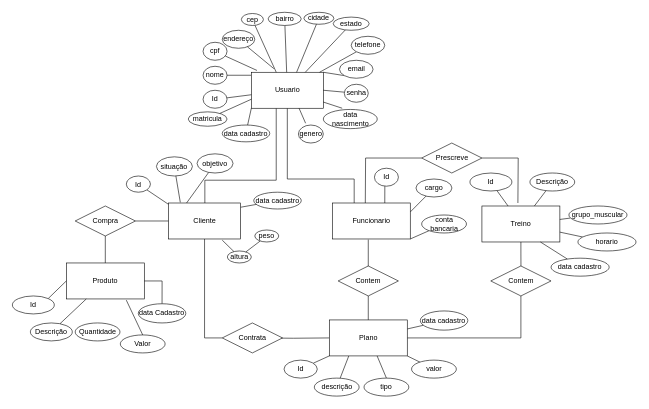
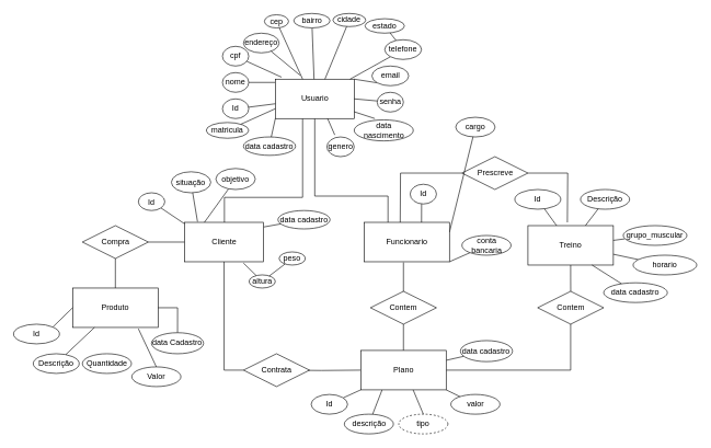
  <mxCell id="0" />
  <mxCell id="1" parent="0" />
  <mxCell id="2" style="edgeStyle=orthogonalEdgeStyle;rounded=0;orthogonalLoop=1;jettySize=auto;html=1;endArrow=none;endFill=0;" parent="1" source="3" edge="1"><mxGeometry relative="1" as="geometry"><mxPoint x="863" y="338" as="targetPoint" /></mxGeometry></mxCell>
  <mxCell id="3" value="Prescreve" style="rhombus;whiteSpace=wrap;html=1;" parent="1" vertex="1"><mxGeometry x="702.5" y="238" width="100.5" height="50" as="geometry" /></mxCell>
  <mxCell id="4" style="edgeStyle=orthogonalEdgeStyle;rounded=0;orthogonalLoop=1;jettySize=auto;html=1;exitX=0;exitY=0.5;exitDx=0;exitDy=0;entryX=0.417;entryY=-0.067;entryDx=0;entryDy=0;entryPerimeter=0;endArrow=none;endFill=0;" parent="1" source="3" edge="1"><mxGeometry relative="1" as="geometry"><mxPoint x="608.54" y="339.65" as="targetPoint" /></mxGeometry></mxCell>
  <mxCell id="5" style="edgeStyle=orthogonalEdgeStyle;rounded=0;orthogonalLoop=1;jettySize=auto;html=1;endArrow=none;endFill=0;" parent="1" edge="1"><mxGeometry relative="1" as="geometry"><mxPoint x="613.5" y="476.191" as="sourcePoint" /><mxPoint x="613.5" y="399" as="targetPoint" /><Array as="points"><mxPoint x="613.5" y="399" /></Array></mxGeometry></mxCell>
  <mxCell id="6" value="" style="edgeStyle=orthogonalEdgeStyle;rounded=0;orthogonalLoop=1;jettySize=auto;html=1;endArrow=none;endFill=0;" parent="1" source="7" target="19" edge="1"><mxGeometry relative="1" as="geometry" /></mxCell>
  <mxCell id="7" value="Treino" style="rounded=0;whiteSpace=wrap;html=1;" parent="1" vertex="1"><mxGeometry x="803" y="343" width="130" height="60" as="geometry" /></mxCell>
  <mxCell id="8" style="edgeStyle=orthogonalEdgeStyle;rounded=0;orthogonalLoop=1;jettySize=auto;html=1;exitX=0.5;exitY=0;exitDx=0;exitDy=0;entryX=0.5;entryY=1;entryDx=0;entryDy=0;endArrow=none;endFill=0;" parent="1" source="78" target="15" edge="1"><mxGeometry relative="1" as="geometry" /></mxCell>
  <mxCell id="9" style="edgeStyle=orthogonalEdgeStyle;rounded=0;orthogonalLoop=1;jettySize=auto;html=1;entryX=0.5;entryY=1;entryDx=0;entryDy=0;endArrow=none;endFill=0;" parent="1" source="78" target="19" edge="1"><mxGeometry relative="1" as="geometry" /></mxCell>
  <mxCell id="10" value="" style="edgeStyle=orthogonalEdgeStyle;rounded=0;orthogonalLoop=1;jettySize=auto;html=1;endArrow=none;endFill=0;" parent="1" source="11" target="18" edge="1"><mxGeometry relative="1" as="geometry"><Array as="points"><mxPoint x="175" y="418" /><mxPoint x="175" y="418" /></Array></mxGeometry></mxCell>
  <mxCell id="11" value="Produto" style="rounded=0;whiteSpace=wrap;html=1;" parent="1" vertex="1"><mxGeometry x="110" y="438" width="130" height="60" as="geometry" /></mxCell>
  <mxCell id="12" value="" style="edgeStyle=orthogonalEdgeStyle;rounded=0;orthogonalLoop=1;jettySize=auto;html=1;endArrow=none;endFill=0;" parent="1" source="14" target="18" edge="1"><mxGeometry relative="1" as="geometry" /></mxCell>
  <mxCell id="13" style="edgeStyle=orthogonalEdgeStyle;rounded=0;orthogonalLoop=1;jettySize=auto;html=1;entryX=0;entryY=0.5;entryDx=0;entryDy=0;endArrow=none;endFill=0;" parent="1" source="14" target="17" edge="1"><mxGeometry relative="1" as="geometry" /></mxCell>
  <mxCell id="14" value="Cliente" style="rounded=0;whiteSpace=wrap;html=1;" parent="1" vertex="1"><mxGeometry x="280.5" y="338" width="120" height="60" as="geometry" /></mxCell>
  <mxCell id="15" value="Contem" style="rhombus;whiteSpace=wrap;html=1;" parent="1" vertex="1"><mxGeometry x="563.25" y="443" width="100.5" height="50" as="geometry" /></mxCell>
  <mxCell id="16" style="edgeStyle=orthogonalEdgeStyle;rounded=0;orthogonalLoop=1;jettySize=auto;html=1;entryX=0;entryY=0.5;entryDx=0;entryDy=0;endArrow=none;endFill=0;" parent="1" target="78" edge="1"><mxGeometry relative="1" as="geometry"><mxPoint x="427.5" y="563" as="sourcePoint" /></mxGeometry></mxCell>
  <mxCell id="17" value="Contrata" style="rhombus;whiteSpace=wrap;html=1;" parent="1" vertex="1"><mxGeometry x="370" y="538" width="100.5" height="50" as="geometry" /></mxCell>
  <mxCell id="18" value="Compra" style="rhombus;whiteSpace=wrap;html=1;" parent="1" vertex="1"><mxGeometry x="124.75" y="343" width="100.5" height="50" as="geometry" /></mxCell>
  <mxCell id="19" value="Contem" style="rhombus;whiteSpace=wrap;html=1;" parent="1" vertex="1"><mxGeometry x="817.75" y="443" width="100.5" height="50" as="geometry" /></mxCell>
  <mxCell id="20" value="" style="rounded=0;orthogonalLoop=1;jettySize=auto;html=1;endArrow=none;endFill=0;" parent="1" source="21" target="11" edge="1"><mxGeometry relative="1" as="geometry" /></mxCell>
  <mxCell id="21" value="Descrição" style="ellipse;whiteSpace=wrap;html=1;" parent="1" vertex="1"><mxGeometry x="50" y="538" width="70" height="30" as="geometry" /></mxCell>
  <mxCell id="22" value="Quantidade" style="ellipse;whiteSpace=wrap;html=1;" parent="1" vertex="1"><mxGeometry x="124.75" y="538" width="74.75" height="30" as="geometry" /></mxCell>
  <mxCell id="23" value="" style="rounded=0;orthogonalLoop=1;jettySize=auto;html=1;endArrow=none;endFill=0;" parent="1" source="24" target="78" edge="1"><mxGeometry relative="1" as="geometry"><mxPoint x="600.5" y="593" as="targetPoint" /></mxGeometry></mxCell>
  <mxCell id="24" value="Id" style="ellipse;whiteSpace=wrap;html=1;" parent="1" vertex="1"><mxGeometry x="473" y="600" width="55.5" height="30" as="geometry" /></mxCell>
  <mxCell id="25" value="" style="rounded=0;orthogonalLoop=1;jettySize=auto;html=1;endArrow=none;endFill=0;entryX=0.25;entryY=1;entryDx=0;entryDy=0;" parent="1" source="26" target="78" edge="1"><mxGeometry relative="1" as="geometry"><mxPoint x="635.5" y="593" as="targetPoint" /></mxGeometry></mxCell>
  <mxCell id="26" value="descrição" style="ellipse;whiteSpace=wrap;html=1;" parent="1" vertex="1"><mxGeometry x="523.5" y="630" width="74.75" height="30" as="geometry" /></mxCell>
  <mxCell id="27" value="" style="rounded=0;orthogonalLoop=1;jettySize=auto;html=1;endArrow=none;endFill=0;" parent="1" source="28" target="7" edge="1"><mxGeometry relative="1" as="geometry" /></mxCell>
  <mxCell id="28" value="Descrição" style="ellipse;whiteSpace=wrap;html=1;" parent="1" vertex="1"><mxGeometry x="883" y="288" width="74.75" height="30" as="geometry" /></mxCell>
  <mxCell id="29" value="" style="rounded=0;orthogonalLoop=1;jettySize=auto;html=1;endArrow=none;endFill=0;" parent="1" source="30" target="7" edge="1"><mxGeometry relative="1" as="geometry" /></mxCell>
  <mxCell id="30" value="Id" style="ellipse;whiteSpace=wrap;html=1;" parent="1" vertex="1"><mxGeometry x="783" y="288" width="70" height="30" as="geometry" /></mxCell>
  <mxCell id="31" style="edgeStyle=orthogonalEdgeStyle;rounded=0;orthogonalLoop=1;jettySize=auto;html=1;endArrow=none;endFill=0;" parent="1" source="33" target="14" edge="1"><mxGeometry relative="1" as="geometry"><mxPoint x="330" y="333" as="targetPoint" /><Array as="points"><mxPoint x="460" y="300" /><mxPoint x="341" y="300" /></Array></mxGeometry></mxCell>
  <mxCell id="32" style="edgeStyle=orthogonalEdgeStyle;rounded=0;orthogonalLoop=1;jettySize=auto;html=1;endArrow=none;endFill=0;exitX=0.5;exitY=1;exitDx=0;exitDy=0;" parent="1" source="33" edge="1"><mxGeometry relative="1" as="geometry"><mxPoint x="477.5" y="218" as="sourcePoint" /><mxPoint x="590" y="340" as="targetPoint" /><Array as="points"><mxPoint x="479" y="298" /><mxPoint x="590" y="298" /></Array></mxGeometry></mxCell>
  <mxCell id="33" value="Usuario" style="rounded=0;whiteSpace=wrap;html=1;" parent="1" vertex="1"><mxGeometry x="418.5" y="120" width="120" height="60" as="geometry" /></mxCell>
  <mxCell id="34" value="" style="rounded=0;orthogonalLoop=1;jettySize=auto;html=1;endArrow=none;endFill=0;" parent="1" source="35" target="33" edge="1"><mxGeometry relative="1" as="geometry" /></mxCell>
  <mxCell id="35" value="Id" style="ellipse;whiteSpace=wrap;html=1;" parent="1" vertex="1"><mxGeometry x="338" y="150" width="40" height="30" as="geometry" /></mxCell>
  <mxCell id="36" style="rounded=0;orthogonalLoop=1;jettySize=auto;html=1;endArrow=none;endFill=0;" parent="1" source="37" edge="1"><mxGeometry relative="1" as="geometry"><mxPoint x="418" y="125" as="targetPoint" /></mxGeometry></mxCell>
  <mxCell id="37" value="nome" style="ellipse;whiteSpace=wrap;html=1;" parent="1" vertex="1"><mxGeometry x="338" y="110" width="40" height="30" as="geometry" /></mxCell>
  <mxCell id="38" value="endereço" style="ellipse;whiteSpace=wrap;html=1;" parent="1" vertex="1"><mxGeometry x="370" y="50" width="54.25" height="30" as="geometry" /></mxCell>
  <mxCell id="39" value="" style="rounded=0;orthogonalLoop=1;jettySize=auto;html=1;endArrow=none;endFill=0;" parent="1" source="40" target="33" edge="1"><mxGeometry relative="1" as="geometry" /></mxCell>
  <mxCell id="40" value="telefone" style="ellipse;whiteSpace=wrap;html=1;" parent="1" vertex="1"><mxGeometry x="585" y="60" width="56" height="30" as="geometry" /></mxCell>
  <mxCell id="41" style="rounded=0;orthogonalLoop=1;jettySize=auto;html=1;entryX=1;entryY=0.5;entryDx=0;entryDy=0;endArrow=none;endFill=0;" parent="1" source="42" target="33" edge="1"><mxGeometry relative="1" as="geometry"><mxPoint x="533.5" y="165" as="targetPoint" /></mxGeometry></mxCell>
  <mxCell id="42" value="senha" style="ellipse;whiteSpace=wrap;html=1;" parent="1" vertex="1"><mxGeometry x="573.5" y="140" width="40" height="30" as="geometry" /></mxCell>
  <mxCell id="43" value="" style="rounded=0;orthogonalLoop=1;jettySize=auto;html=1;endArrow=none;endFill=0;" parent="1" target="33" edge="1"><mxGeometry relative="1" as="geometry"><mxPoint x="570" y="180" as="sourcePoint" /></mxGeometry></mxCell>
  <mxCell id="44" value="data nascimento" style="ellipse;whiteSpace=wrap;html=1;" parent="1" vertex="1"><mxGeometry x="538.5" y="182" width="90" height="32" as="geometry" /></mxCell>
  <mxCell id="45" style="edgeStyle=orthogonalEdgeStyle;rounded=0;orthogonalLoop=1;jettySize=auto;html=1;entryX=1;entryY=0.5;entryDx=0;entryDy=0;endArrow=none;endFill=0;" parent="1" source="46" target="11" edge="1"><mxGeometry relative="1" as="geometry" /></mxCell>
  <mxCell id="46" value="data Cadastro" style="ellipse;whiteSpace=wrap;html=1;" parent="1" vertex="1"><mxGeometry x="230" y="506" width="79.25" height="32" as="geometry" /></mxCell>
  <mxCell id="47" style="rounded=0;orthogonalLoop=1;jettySize=auto;html=1;exitX=1;exitY=0;exitDx=0;exitDy=0;entryX=0;entryY=0.5;entryDx=0;entryDy=0;endArrow=none;endFill=0;" parent="1" source="48" target="11" edge="1"><mxGeometry relative="1" as="geometry" /></mxCell>
  <mxCell id="48" value="Id" style="ellipse;whiteSpace=wrap;html=1;" parent="1" vertex="1"><mxGeometry x="20" y="493" width="70" height="30" as="geometry" /></mxCell>
  <mxCell id="49" style="rounded=0;orthogonalLoop=1;jettySize=auto;html=1;exitX=0.5;exitY=0;exitDx=0;exitDy=0;endArrow=none;endFill=0;" parent="1" source="50" edge="1"><mxGeometry relative="1" as="geometry"><mxPoint x="210" y="500" as="targetPoint" /></mxGeometry></mxCell>
  <mxCell id="50" value="Valor" style="ellipse;whiteSpace=wrap;html=1;" parent="1" vertex="1"><mxGeometry x="200" y="558" width="74.75" height="30" as="geometry" /></mxCell>
  <mxCell id="51" value="" style="rounded=0;orthogonalLoop=1;jettySize=auto;html=1;endArrow=none;endFill=0;" parent="1" edge="1"><mxGeometry relative="1" as="geometry"><mxPoint x="641.116" y="309.997" as="sourcePoint" /><mxPoint x="641" y="340" as="targetPoint" /></mxGeometry></mxCell>
  <mxCell id="52" value="Id" style="ellipse;whiteSpace=wrap;html=1;" parent="1" vertex="1"><mxGeometry x="623.75" y="280" width="40" height="30" as="geometry" /></mxCell>
  <mxCell id="53" style="rounded=0;orthogonalLoop=1;jettySize=auto;html=1;entryX=1;entryY=0.25;entryDx=0;entryDy=0;endArrow=none;endFill=0;" parent="1" source="54" target="87" edge="1"><mxGeometry relative="1" as="geometry" /></mxCell>
- <mxCell id="54" value="cargo" style="ellipse;whiteSpace=wrap;html=1;" parent="1" vertex="1"><mxGeometry x="693" y="298" width="60" height="30" as="geometry" /></mxCell>
+ <mxCell id="54" value="cargo" style="ellipse;whiteSpace=wrap;html=1;" parent="1" vertex="1"><mxGeometry x="693" y="178" width="60" height="30" as="geometry" /></mxCell>
  <mxCell id="55" style="rounded=0;orthogonalLoop=1;jettySize=auto;html=1;entryX=1;entryY=1;entryDx=0;entryDy=0;endArrow=none;endFill=0;" parent="1" source="56" target="87" edge="1"><mxGeometry relative="1" as="geometry" /></mxCell>
  <mxCell id="56" value="conta bancaria" style="ellipse;whiteSpace=wrap;html=1;" parent="1" vertex="1"><mxGeometry x="702.5" y="358" width="74.75" height="30" as="geometry" /></mxCell>
  <mxCell id="57" value="" style="rounded=0;orthogonalLoop=1;jettySize=auto;html=1;endArrow=none;endFill=0;" parent="1" source="58" target="7" edge="1"><mxGeometry relative="1" as="geometry" /></mxCell>
  <mxCell id="58" value="grupo_muscular" style="ellipse;whiteSpace=wrap;html=1;" parent="1" vertex="1"><mxGeometry x="948" y="343" width="97" height="30" as="geometry" /></mxCell>
- <mxCell id="59" value="tipo" style="ellipse;whiteSpace=wrap;html=1;" parent="1" vertex="1"><mxGeometry x="606.38" y="630" width="74.75" height="30" as="geometry" /></mxCell>
+ <mxCell id="59" value="tipo" style="ellipse;whiteSpace=wrap;html=1;dashed=1;" parent="1" vertex="1"><mxGeometry x="606.38" y="630" width="74.75" height="30" as="geometry" /></mxCell>
  <mxCell id="60" style="rounded=0;orthogonalLoop=1;jettySize=auto;html=1;entryX=1;entryY=1;entryDx=0;entryDy=0;endArrow=none;endFill=0;" parent="1" source="61" target="78" edge="1"><mxGeometry relative="1" as="geometry" /></mxCell>
  <mxCell id="61" value="valor" style="ellipse;whiteSpace=wrap;html=1;" parent="1" vertex="1"><mxGeometry x="685.63" y="600" width="74.75" height="30" as="geometry" /></mxCell>
  <mxCell id="62" style="rounded=0;orthogonalLoop=1;jettySize=auto;html=1;entryX=1;entryY=0.25;entryDx=0;entryDy=0;endArrow=none;endFill=0;" parent="1" source="63" target="78" edge="1"><mxGeometry relative="1" as="geometry" /></mxCell>
  <mxCell id="63" value="data cadastro" style="ellipse;whiteSpace=wrap;html=1;" parent="1" vertex="1"><mxGeometry x="700.25" y="518" width="79.25" height="32" as="geometry" /></mxCell>
  <mxCell id="64" style="rounded=0;orthogonalLoop=1;jettySize=auto;html=1;exitX=0.5;exitY=0;exitDx=0;exitDy=0;endArrow=none;endFill=0;" parent="1" source="59" edge="1"><mxGeometry relative="1" as="geometry"><mxPoint x="627" y="590" as="targetPoint" /></mxGeometry></mxCell>
  <mxCell id="65" style="rounded=0;orthogonalLoop=1;jettySize=auto;html=1;endArrow=none;endFill=0;" parent="1" source="66" edge="1"><mxGeometry relative="1" as="geometry"><mxPoint x="280" y="340" as="targetPoint" /></mxGeometry></mxCell>
  <mxCell id="66" value="Id" style="ellipse;whiteSpace=wrap;html=1;direction=south;" parent="1" vertex="1"><mxGeometry x="210" y="293" width="40.25" height="27" as="geometry" /></mxCell>
  <mxCell id="67" value="" style="rounded=0;orthogonalLoop=1;jettySize=auto;html=1;endArrow=none;endFill=0;entryX=0.163;entryY=-0.017;entryDx=0;entryDy=0;entryPerimeter=0;" parent="1" source="68" target="14" edge="1"><mxGeometry relative="1" as="geometry" /></mxCell>
  <mxCell id="68" value="situação" style="ellipse;whiteSpace=wrap;html=1;" parent="1" vertex="1"><mxGeometry x="260.25" y="261" width="60" height="32" as="geometry" /></mxCell>
  <mxCell id="69" value="cpf" style="ellipse;whiteSpace=wrap;html=1;" parent="1" vertex="1"><mxGeometry x="338" y="70" width="40" height="30" as="geometry" /></mxCell>
  <mxCell id="70" style="rounded=0;orthogonalLoop=1;jettySize=auto;html=1;exitX=0;exitY=1;exitDx=0;exitDy=0;entryX=1;entryY=0;entryDx=0;entryDy=0;endArrow=none;endFill=0;" parent="1" source="71" target="33" edge="1"><mxGeometry relative="1" as="geometry" /></mxCell>
  <mxCell id="71" value="email" style="ellipse;whiteSpace=wrap;html=1;" parent="1" vertex="1"><mxGeometry x="565.5" y="100" width="56" height="30" as="geometry" /></mxCell>
  <mxCell id="72" style="rounded=0;orthogonalLoop=1;jettySize=auto;html=1;entryX=0;entryY=1;entryDx=0;entryDy=0;endArrow=none;endFill=0;" parent="1" source="73" target="33" edge="1"><mxGeometry relative="1" as="geometry" /></mxCell>
  <mxCell id="73" value="data cadastro" style="ellipse;whiteSpace=wrap;html=1;" parent="1" vertex="1"><mxGeometry x="370" y="208" width="79.25" height="28" as="geometry" /></mxCell>
  <mxCell id="74" value="genero" style="ellipse;whiteSpace=wrap;html=1;" parent="1" vertex="1"><mxGeometry x="497" y="208" width="41.5" height="30" as="geometry" /></mxCell>
  <mxCell id="75" style="rounded=0;orthogonalLoop=1;jettySize=auto;html=1;entryX=0.079;entryY=-0.05;entryDx=0;entryDy=0;entryPerimeter=0;endArrow=none;endFill=0;" parent="1" source="69" target="33" edge="1"><mxGeometry relative="1" as="geometry" /></mxCell>
  <mxCell id="76" style="rounded=0;orthogonalLoop=1;jettySize=auto;html=1;entryX=0.313;entryY=-0.1;entryDx=0;entryDy=0;entryPerimeter=0;endArrow=none;endFill=0;" parent="1" source="38" target="33" edge="1"><mxGeometry relative="1" as="geometry" /></mxCell>
  <mxCell id="77" style="rounded=0;orthogonalLoop=1;jettySize=auto;html=1;entryX=0.663;entryY=1;entryDx=0;entryDy=0;entryPerimeter=0;endArrow=none;endFill=0;exitX=0.289;exitY=-0.1;exitDx=0;exitDy=0;exitPerimeter=0;" parent="1" source="74" target="33" edge="1"><mxGeometry relative="1" as="geometry"><mxPoint x="544.85" y="195.2" as="sourcePoint" /></mxGeometry></mxCell>
  <mxCell id="78" value="Plano" style="rounded=0;whiteSpace=wrap;html=1;" parent="1" vertex="1"><mxGeometry x="548.5" y="533" width="130" height="60" as="geometry" /></mxCell>
  <mxCell id="79" style="rounded=0;orthogonalLoop=1;jettySize=auto;html=1;entryX=0;entryY=0.75;entryDx=0;entryDy=0;endArrow=none;endFill=0;" parent="1" source="80" target="33" edge="1"><mxGeometry relative="1" as="geometry" /></mxCell>
  <mxCell id="80" value="matricula" style="ellipse;whiteSpace=wrap;html=1;" parent="1" vertex="1"><mxGeometry x="313.25" y="186" width="64.75" height="24" as="geometry" /></mxCell>
  <mxCell id="81" value="" style="rounded=0;orthogonalLoop=1;jettySize=auto;html=1;endArrow=none;endFill=0;" parent="1" source="82" target="33" edge="1"><mxGeometry relative="1" as="geometry" /></mxCell>
  <mxCell id="82" value="bairro" style="ellipse;whiteSpace=wrap;html=1;" parent="1" vertex="1"><mxGeometry x="446.5" y="20" width="55.25" height="22" as="geometry" /></mxCell>
  <mxCell id="83" value="cep" style="ellipse;whiteSpace=wrap;html=1;" parent="1" vertex="1"><mxGeometry x="401.88" y="22" width="36.75" height="20" as="geometry" /></mxCell>
  <mxCell id="84" value="cidade" style="ellipse;whiteSpace=wrap;html=1;" parent="1" vertex="1"><mxGeometry x="506.13" y="20" width="50" height="20" as="geometry" /></mxCell>
- <mxCell id="85" style="rounded=0;orthogonalLoop=1;jettySize=auto;html=1;entryX=0.75;entryY=0;entryDx=0;entryDy=0;endArrow=none;endFill=0;" parent="1" source="86" target="33" edge="1"><mxGeometry relative="1" as="geometry" /></mxCell>
+ <mxCell id="85" style="rounded=0;orthogonalLoop=1;jettySize=auto;html=1;endArrow=none;endFill=0;" parent="1" source="86" target="40" edge="1"><mxGeometry relative="1" as="geometry" /></mxCell>
  <mxCell id="86" value="estado" style="ellipse;whiteSpace=wrap;html=1;" parent="1" vertex="1"><mxGeometry x="555" y="28" width="60" height="22" as="geometry" /></mxCell>
  <mxCell id="87" value="Funcionario" style="rounded=0;whiteSpace=wrap;html=1;" parent="1" vertex="1"><mxGeometry x="553.5" y="338" width="130" height="60" as="geometry" /></mxCell>
  <mxCell id="88" style="rounded=0;orthogonalLoop=1;jettySize=auto;html=1;entryX=0.346;entryY=0;entryDx=0;entryDy=0;entryPerimeter=0;endArrow=none;endFill=0;" parent="1" source="83" target="33" edge="1"><mxGeometry relative="1" as="geometry" /></mxCell>
  <mxCell id="89" style="rounded=0;orthogonalLoop=1;jettySize=auto;html=1;entryX=0.629;entryY=0;entryDx=0;entryDy=0;entryPerimeter=0;endArrow=none;endFill=0;" parent="1" source="84" target="33" edge="1"><mxGeometry relative="1" as="geometry" /></mxCell>
  <mxCell id="90" style="rounded=0;orthogonalLoop=1;jettySize=auto;html=1;endArrow=none;endFill=0;entryX=0.25;entryY=0;entryDx=0;entryDy=0;" parent="1" source="91" target="14" edge="1"><mxGeometry relative="1" as="geometry"><mxPoint x="320" y="330" as="targetPoint" /></mxGeometry></mxCell>
  <mxCell id="91" value="objetivo" style="ellipse;whiteSpace=wrap;html=1;" parent="1" vertex="1"><mxGeometry x="328" y="256" width="60" height="32" as="geometry" /></mxCell>
  <mxCell id="92" value="peso" style="ellipse;whiteSpace=wrap;html=1;" parent="1" vertex="1"><mxGeometry x="424.25" y="383" width="40" height="20" as="geometry" /></mxCell>
  <mxCell id="93" style="rounded=0;orthogonalLoop=1;jettySize=auto;html=1;endArrow=none;endFill=0;" parent="1" source="94" edge="1"><mxGeometry relative="1" as="geometry"><mxPoint x="370" y="400" as="targetPoint" /></mxGeometry></mxCell>
  <mxCell id="94" value="altura" style="ellipse;whiteSpace=wrap;html=1;" parent="1" vertex="1"><mxGeometry x="378.5" y="418" width="40" height="20" as="geometry" /></mxCell>
  <mxCell id="95" value="data cadastro" style="ellipse;whiteSpace=wrap;html=1;" parent="1" vertex="1"><mxGeometry x="422.5" y="320" width="79.25" height="28" as="geometry" /></mxCell>
  <mxCell id="96" style="rounded=0;orthogonalLoop=1;jettySize=auto;html=1;endArrow=none;endFill=0;" parent="1" source="92" target="94" edge="1"><mxGeometry relative="1" as="geometry" /></mxCell>
  <mxCell id="97" style="rounded=0;orthogonalLoop=1;jettySize=auto;html=1;entryX=1.004;entryY=0.117;entryDx=0;entryDy=0;entryPerimeter=0;endArrow=none;endFill=0;" parent="1" source="95" target="14" edge="1"><mxGeometry relative="1" as="geometry" /></mxCell>
  <mxCell id="98" value="" style="rounded=0;orthogonalLoop=1;jettySize=auto;html=1;endArrow=none;endFill=0;" parent="1" source="99" target="7" edge="1"><mxGeometry relative="1" as="geometry" /></mxCell>
  <mxCell id="99" value="horario" style="ellipse;whiteSpace=wrap;html=1;" parent="1" vertex="1"><mxGeometry x="963" y="388" width="97" height="30" as="geometry" /></mxCell>
  <mxCell id="100" style="rounded=0;orthogonalLoop=1;jettySize=auto;html=1;entryX=0.75;entryY=1;entryDx=0;entryDy=0;endArrow=none;endFill=0;" parent="1" source="101" target="7" edge="1"><mxGeometry relative="1" as="geometry" /></mxCell>
  <mxCell id="101" value="data cadastro" style="ellipse;whiteSpace=wrap;html=1;" parent="1" vertex="1"><mxGeometry x="918.25" y="430" width="97" height="30" as="geometry" /></mxCell>
